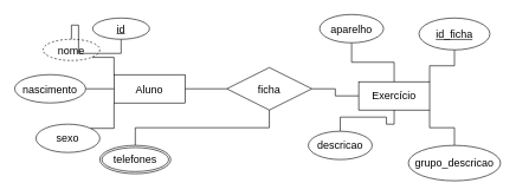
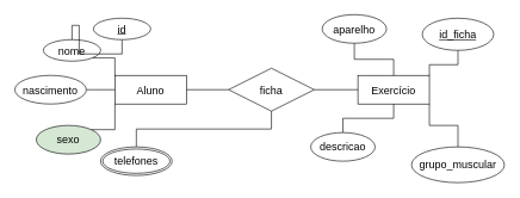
  <mxCell id="0" />
  <mxCell id="1" parent="0" />
  <mxCell id="2" style="edgeStyle=orthogonalEdgeStyle;rounded=0;orthogonalLoop=1;jettySize=auto;html=1;exitX=1;exitY=0.5;exitDx=0;exitDy=0;entryX=0;entryY=0.5;entryDx=0;entryDy=0;fontSize=15;endArrow=none;endFill=0;" edge="1" parent="1" source="4" target="6"><mxGeometry relative="1" as="geometry" /></mxCell>
  <mxCell id="3" style="edgeStyle=orthogonalEdgeStyle;rounded=0;orthogonalLoop=1;jettySize=auto;html=1;exitX=0;exitY=0.5;exitDx=0;exitDy=0;entryX=1;entryY=0.5;entryDx=0;entryDy=0;endArrow=none;endFill=0;fontSize=15;" edge="1" parent="1" source="4" target="5"><mxGeometry relative="1" as="geometry" /></mxCell>
  <mxCell id="4" value="ficha" style="shape=rhombus;perimeter=rhombusPerimeter;whiteSpace=wrap;html=1;align=center;fontSize=15;" vertex="1" parent="1"><mxGeometry x="319" y="95" width="120" height="60" as="geometry" /></mxCell>
  <mxCell id="5" value="Aluno" style="whiteSpace=wrap;html=1;align=center;fontSize=15;" vertex="1" parent="1"><mxGeometry x="160" y="105" width="100" height="40" as="geometry" /></mxCell>
- <mxCell id="6" value="Exercício" style="whiteSpace=wrap;html=1;align=center;fontSize=15;" vertex="1" parent="1"><mxGeometry x="505" y="115" width="100" height="40" as="geometry" /></mxCell>
+ <mxCell id="6" value="Exercício" style="whiteSpace=wrap;html=1;align=center;fontSize=15;" vertex="1" parent="1"><mxGeometry x="500" y="105" width="100" height="40" as="geometry" /></mxCell>
  <mxCell id="7" style="edgeStyle=orthogonalEdgeStyle;rounded=0;orthogonalLoop=1;jettySize=auto;html=1;exitX=1;exitY=1;exitDx=0;exitDy=0;entryX=0;entryY=0;entryDx=0;entryDy=0;endArrow=none;endFill=0;fontSize=15;" edge="1" parent="1" source="8" target="5"><mxGeometry relative="1" as="geometry" /></mxCell>
- <mxCell id="8" value="nome" style="ellipse;whiteSpace=wrap;html=1;align=center;fontSize=15;dashed=1;" vertex="1" parent="1"><mxGeometry x="60" y="55" width="80" height="30" as="geometry" /></mxCell>
+ <mxCell id="8" value="nome" style="ellipse;whiteSpace=wrap;html=1;align=center;fontSize=15;" vertex="1" parent="1"><mxGeometry x="60" y="55" width="80" height="30" as="geometry" /></mxCell>
  <mxCell id="9" style="edgeStyle=orthogonalEdgeStyle;rounded=0;orthogonalLoop=1;jettySize=auto;html=1;exitX=0.5;exitY=1;exitDx=0;exitDy=0;endArrow=none;endFill=0;fontSize=15;" edge="1" parent="1" source="10" target="8"><mxGeometry relative="1" as="geometry" /></mxCell>
  <mxCell id="10" value="id" style="ellipse;whiteSpace=wrap;html=1;align=center;fontStyle=4;fontSize=15;" vertex="1" parent="1"><mxGeometry x="130" y="25" width="80" height="30" as="geometry" /></mxCell>
  <mxCell id="11" style="edgeStyle=orthogonalEdgeStyle;rounded=0;orthogonalLoop=1;jettySize=auto;html=1;exitX=1;exitY=0.5;exitDx=0;exitDy=0;entryX=0;entryY=0.5;entryDx=0;entryDy=0;endArrow=none;endFill=0;fontSize=15;" edge="1" parent="1" source="12" target="5"><mxGeometry relative="1" as="geometry" /></mxCell>
  <mxCell id="12" value="nascimento" style="ellipse;whiteSpace=wrap;html=1;align=center;fontSize=15;" vertex="1" parent="1"><mxGeometry y="105" width="100" height="40" as="geometry" x="20" /></mxCell>
  <mxCell id="13" style="edgeStyle=orthogonalEdgeStyle;rounded=0;orthogonalLoop=1;jettySize=auto;html=1;exitX=1;exitY=0;exitDx=0;exitDy=0;entryX=0;entryY=1;entryDx=0;entryDy=0;endArrow=none;endFill=0;fontSize=15;" edge="1" parent="1" source="14" target="5"><mxGeometry relative="1" as="geometry" /></mxCell>
- <mxCell id="14" value="sexo" style="ellipse;whiteSpace=wrap;html=1;align=center;fontSize=15;" vertex="1" parent="1"><mxGeometry x="50" y="175" width="90" height="40" as="geometry" /></mxCell>
+ <mxCell id="14" value="sexo" style="ellipse;whiteSpace=wrap;html=1;align=center;fontSize=15;fillColor=#d5e8d4;" vertex="1" parent="1"><mxGeometry x="50" y="175" width="90" height="40" as="geometry" /></mxCell>
  <mxCell id="15" style="edgeStyle=orthogonalEdgeStyle;rounded=0;orthogonalLoop=1;jettySize=auto;html=1;exitX=0.5;exitY=0;exitDx=0;exitDy=0;endArrow=none;endFill=0;fontSize=15;" edge="1" parent="1" source="16" target="4"><mxGeometry relative="1" as="geometry" /></mxCell>
  <mxCell id="16" value="telefones" style="ellipse;shape=doubleEllipse;margin=3;whiteSpace=wrap;html=1;align=center;fontSize=15;" vertex="1" parent="1"><mxGeometry x="140" y="205" width="100" height="40" as="geometry" /></mxCell>
  <mxCell id="17" style="edgeStyle=orthogonalEdgeStyle;rounded=0;orthogonalLoop=1;jettySize=auto;html=1;entryX=0.5;entryY=1;entryDx=0;entryDy=0;endArrow=none;endFill=0;fontSize=15;" edge="1" parent="1" source="18" target="6"><mxGeometry relative="1" as="geometry" /></mxCell>
  <mxCell id="18" value="descricao" style="ellipse;whiteSpace=wrap;html=1;align=center;fontSize=15;" vertex="1" parent="1"><mxGeometry x="434" y="185" width="90" height="40" as="geometry" /></mxCell>
  <mxCell id="19" style="edgeStyle=orthogonalEdgeStyle;rounded=0;orthogonalLoop=1;jettySize=auto;html=1;exitX=0.5;exitY=0;exitDx=0;exitDy=0;entryX=1;entryY=1;entryDx=0;entryDy=0;endArrow=none;endFill=0;fontSize=15;" edge="1" parent="1" source="20" target="6"><mxGeometry relative="1" as="geometry" /></mxCell>
- <mxCell id="20" value="grupo_descricao" style="ellipse;whiteSpace=wrap;html=1;align=center;fontSize=15;" vertex="1" parent="1"><mxGeometry x="575" y="205" width="130" height="50" as="geometry" /></mxCell>
+ <mxCell id="20" value="grupo_muscular" style="ellipse;whiteSpace=wrap;html=1;align=center;fontSize=15;" vertex="1" parent="1"><mxGeometry x="575" y="205" width="130" height="50" as="geometry" /></mxCell>
  <mxCell id="21" style="edgeStyle=orthogonalEdgeStyle;rounded=0;orthogonalLoop=1;jettySize=auto;html=1;exitX=0.5;exitY=1;exitDx=0;exitDy=0;entryX=0.5;entryY=0;entryDx=0;entryDy=0;endArrow=none;endFill=0;fontSize=15;" edge="1" parent="1" source="22" target="6"><mxGeometry relative="1" as="geometry" /></mxCell>
  <mxCell id="22" value="aparelho" style="ellipse;whiteSpace=wrap;html=1;align=center;fontSize=15;" vertex="1" parent="1"><mxGeometry x="450" y="20" width="90" height="40" as="geometry" /></mxCell>
  <mxCell id="23" style="edgeStyle=orthogonalEdgeStyle;rounded=0;orthogonalLoop=1;jettySize=auto;html=1;exitX=0.5;exitY=1;exitDx=0;exitDy=0;entryX=1;entryY=0;entryDx=0;entryDy=0;endArrow=none;endFill=0;fontSize=15;" edge="1" parent="1" source="24" target="6"><mxGeometry relative="1" as="geometry" /></mxCell>
  <mxCell id="24" value="id_ficha" style="ellipse;whiteSpace=wrap;html=1;align=center;fontStyle=4;fontSize=15;" vertex="1" parent="1"><mxGeometry x="590" y="25" width="100" height="45" as="geometry" /></mxCell>
